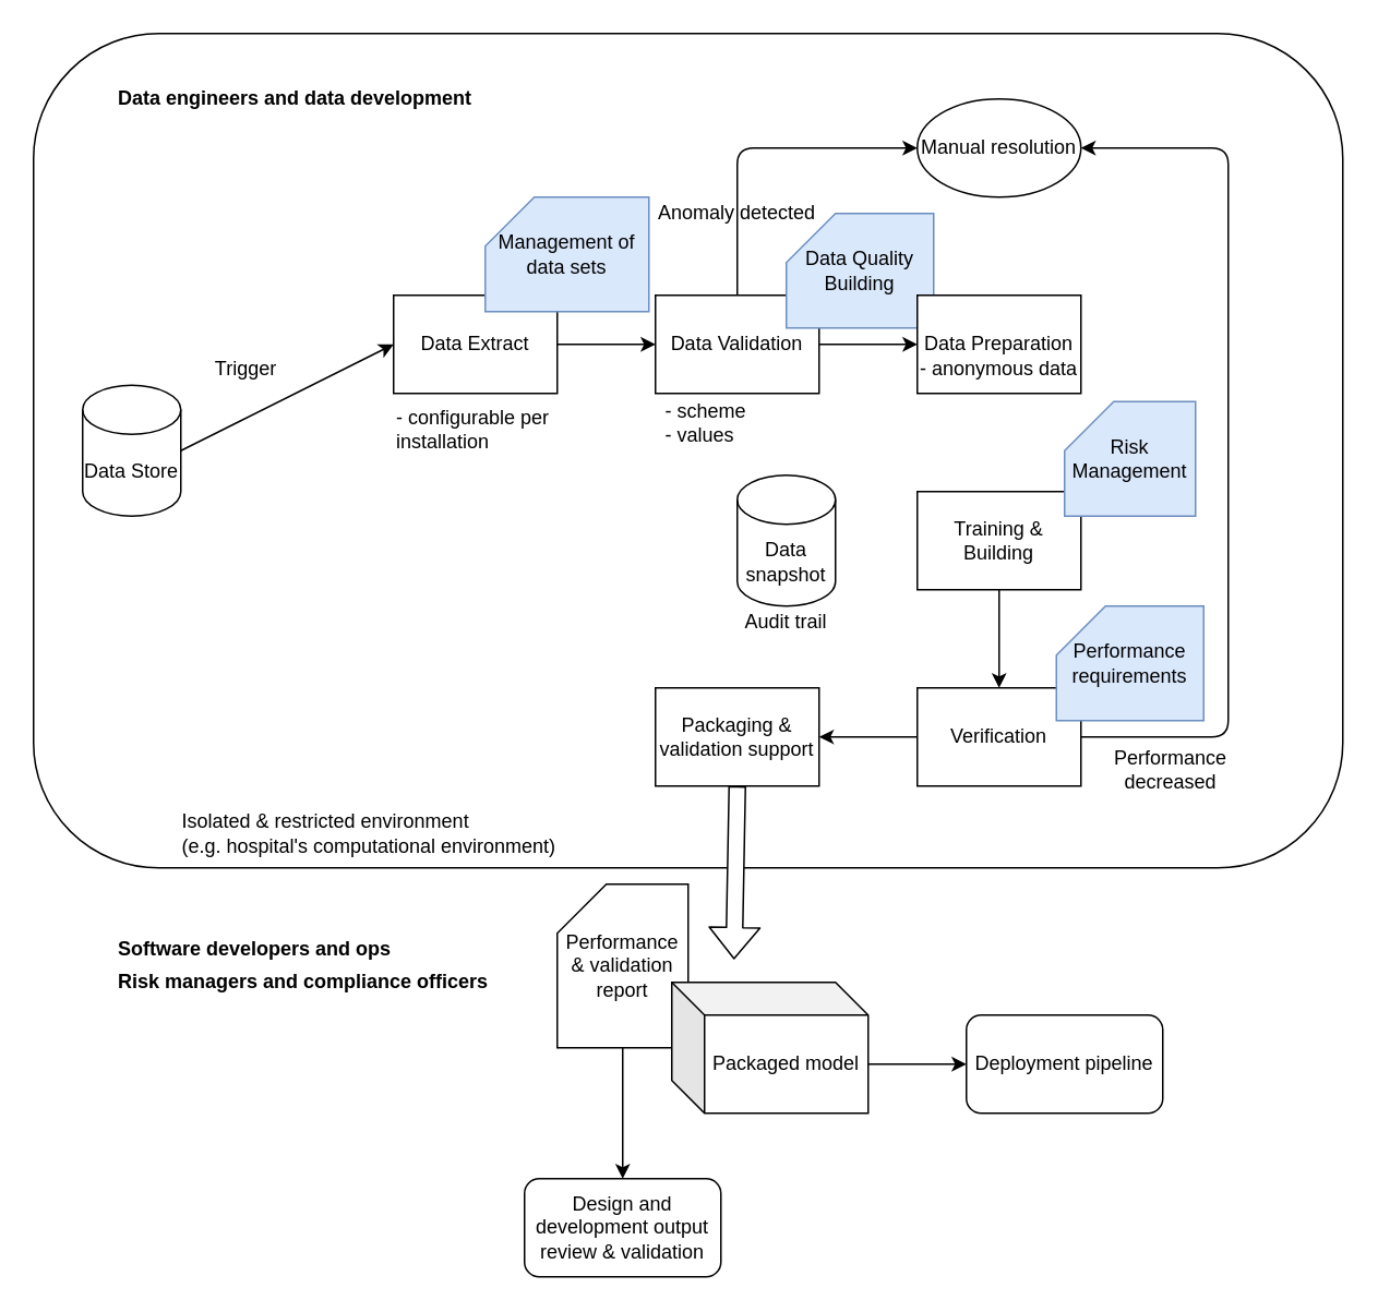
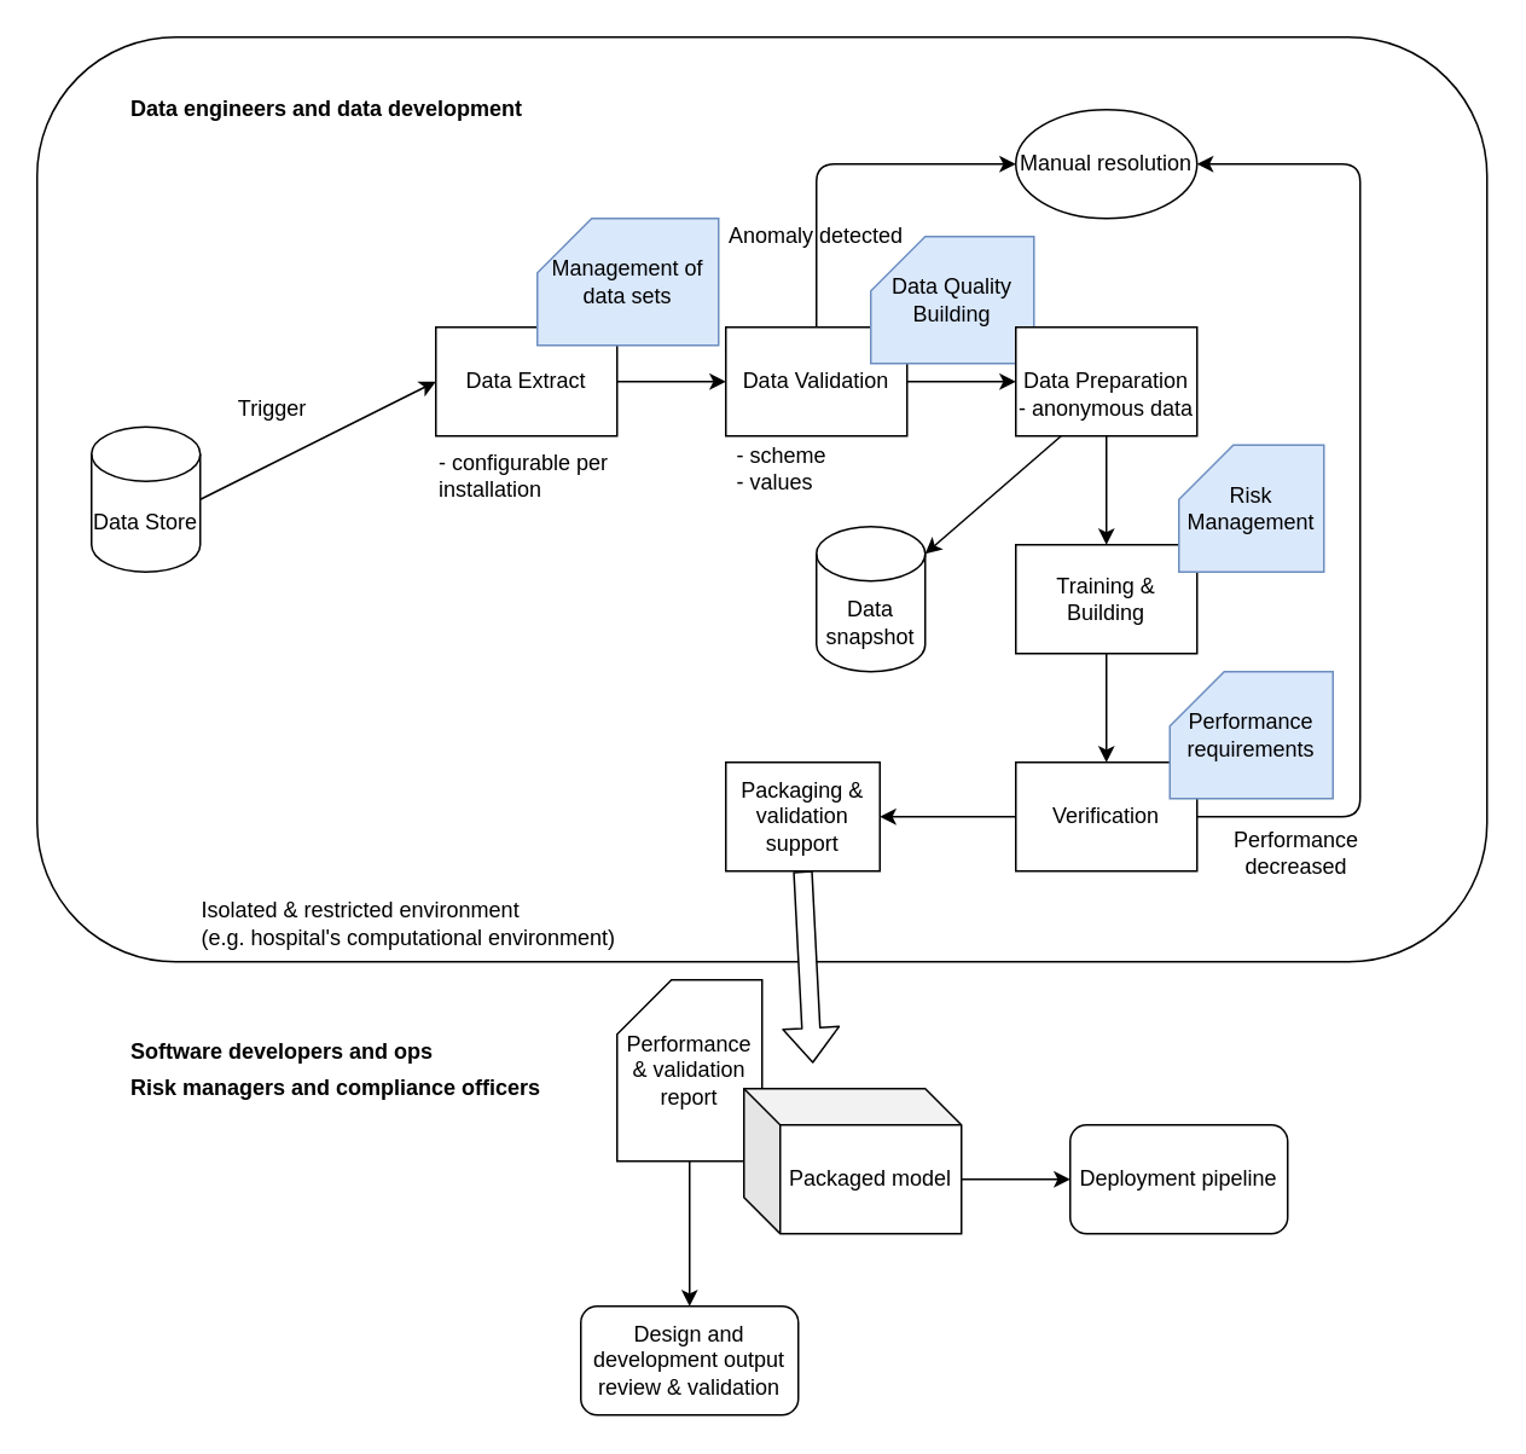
  <mxCell id="0" style=";html=1;" />
  <mxCell id="1" style=";html=1;" parent="0" />
  <mxCell id="2" value="" style="rounded=1;whiteSpace=wrap;html=1;align=center;fillColor=none;" parent="1" vertex="1"><mxGeometry x="20" y="20" width="800" height="510" as="geometry" /></mxCell>
  <mxCell id="3" value="Data Store" style="shape=cylinder3;whiteSpace=wrap;html=1;boundedLbl=1;backgroundOutline=1;size=15;" parent="1" vertex="1"><mxGeometry x="50" y="235" width="60" height="80" as="geometry" /></mxCell>
  <mxCell id="4" value="- scheme&lt;br&gt;&lt;div style=&quot;text-align: left&quot;&gt;&lt;span&gt;- values&lt;/span&gt;&lt;/div&gt;" style="text;html=1;strokeColor=none;fillColor=none;align=center;verticalAlign=middle;whiteSpace=wrap;rounded=0;" parent="1" vertex="1"><mxGeometry x="396" y="243" width="70" height="30" as="geometry" /></mxCell>
  <mxCell id="5" value="Data Extract" style="rounded=0;whiteSpace=wrap;html=1;" parent="1" vertex="1"><mxGeometry x="240" y="180" width="100" height="60" as="geometry" /></mxCell>
  <mxCell id="6" value="&lt;span&gt;- configurable per installation&lt;/span&gt;" style="text;html=1;strokeColor=none;fillColor=none;align=left;verticalAlign=middle;whiteSpace=wrap;rounded=0;" parent="1" vertex="1"><mxGeometry x="240" y="242" width="120" height="40" as="geometry" /></mxCell>
  <mxCell id="7" value="Data Validation" style="rounded=0;whiteSpace=wrap;html=1;" parent="1" vertex="1"><mxGeometry x="400" y="180" width="100" height="60" as="geometry" /></mxCell>
  <mxCell id="8" value="Data snapshot" style="shape=cylinder3;whiteSpace=wrap;html=1;boundedLbl=1;backgroundOutline=1;size=15;align=center;" parent="1" vertex="1"><mxGeometry x="450" y="290" width="60" height="80" as="geometry" /></mxCell>
  <mxCell id="9" value="Verification" style="rounded=0;whiteSpace=wrap;html=1;" parent="1" vertex="1"><mxGeometry x="560" y="420" width="100" height="60" as="geometry" /></mxCell>
  <mxCell id="10" value="Training &amp;amp; Building" style="rounded=0;whiteSpace=wrap;html=1;" parent="1" vertex="1"><mxGeometry x="560" y="300" width="100" height="60" as="geometry" /></mxCell>
- <mxCell id="11" value="Packaging &amp;amp; validation support" style="rounded=0;whiteSpace=wrap;html=1;" parent="1" vertex="1"><mxGeometry x="400" y="420" width="100" height="60" as="geometry" /></mxCell>
+ <mxCell id="11" value="Packaging &amp;amp; validation support" style="rounded=0;whiteSpace=wrap;html=1;" parent="1" vertex="1"><mxGeometry x="400" y="420" width="85" height="60" as="geometry" /></mxCell>
  <mxCell id="12" value="" style="endArrow=classic;html=1;exitX=1;exitY=0.5;exitDx=0;exitDy=0;exitPerimeter=0;entryX=0;entryY=0.5;entryDx=0;entryDy=0;" parent="1" source="3" target="5" edge="1"><mxGeometry width="50" height="50" relative="1" as="geometry"><mxPoint x="170" y="260" as="sourcePoint" /><mxPoint x="220" y="210" as="targetPoint" /></mxGeometry></mxCell>
  <mxCell id="13" value="Trigger" style="text;html=1;strokeColor=none;fillColor=none;align=center;verticalAlign=middle;whiteSpace=wrap;rounded=0;" parent="1" vertex="1"><mxGeometry x="130" y="215" width="40" height="20" as="geometry" /></mxCell>
  <mxCell id="14" value="" style="endArrow=classic;html=1;exitX=1;exitY=0.5;exitDx=0;exitDy=0;entryX=0;entryY=0.5;entryDx=0;entryDy=0;" parent="1" source="5" target="7" edge="1"><mxGeometry width="50" height="50" relative="1" as="geometry"><mxPoint x="350" y="250" as="sourcePoint" /><mxPoint x="400" y="200" as="targetPoint" /></mxGeometry></mxCell>
  <mxCell id="15" value="" style="endArrow=classic;html=1;exitX=1;exitY=0.5;exitDx=0;exitDy=0;entryX=0;entryY=0.5;entryDx=0;entryDy=0;" parent="1" source="7" target="40" edge="1"><mxGeometry width="50" height="50" relative="1" as="geometry"><mxPoint x="383" y="220" as="sourcePoint" /><mxPoint x="423" y="220" as="targetPoint" /></mxGeometry></mxCell>
+ <mxCell id="16" value="" style="endArrow=classic;html=1;entryX=0.5;entryY=0;entryDx=0;entryDy=0;" parent="1" source="40" target="10" edge="1"><mxGeometry width="50" height="50" relative="1" as="geometry"><mxPoint x="520" y="220" as="sourcePoint" /><mxPoint x="560" y="220" as="targetPoint" /></mxGeometry></mxCell>
  <mxCell id="17" value="" style="endArrow=classic;html=1;entryX=0.5;entryY=0;entryDx=0;entryDy=0;exitX=0.5;exitY=1;exitDx=0;exitDy=0;" parent="1" target="9" edge="1" source="10"><mxGeometry width="50" height="50" relative="1" as="geometry"><mxPoint x="610" y="370" as="sourcePoint" /><mxPoint x="620" y="300" as="targetPoint" /></mxGeometry></mxCell>
  <mxCell id="18" value="" style="endArrow=classic;html=1;entryX=1;entryY=0.5;entryDx=0;entryDy=0;exitX=0;exitY=0.5;exitDx=0;exitDy=0;" parent="1" source="9" target="11" edge="1"><mxGeometry width="50" height="50" relative="1" as="geometry"><mxPoint x="630" y="270" as="sourcePoint" /><mxPoint x="630" y="310" as="targetPoint" /></mxGeometry></mxCell>
  <mxCell id="19" value="Performance &amp;amp; validation report" style="shape=card;whiteSpace=wrap;html=1;align=center;" parent="1" vertex="1"><mxGeometry x="340" y="540" width="80" height="100" as="geometry" /></mxCell>
  <mxCell id="20" value="Packaged model" style="shape=cube;whiteSpace=wrap;html=1;boundedLbl=1;backgroundOutline=1;darkOpacity=0.05;darkOpacity2=0.1;align=center;" parent="1" vertex="1"><mxGeometry x="410" y="600" width="120" height="80" as="geometry" /></mxCell>
  <mxCell id="21" value="" style="shape=flexArrow;endArrow=classic;html=1;fillColor=#ffffff;exitX=0.5;exitY=1;exitDx=0;exitDy=0;entryX=0.945;entryY=-0.2;entryDx=0;entryDy=0;entryPerimeter=0;" parent="1" edge="1" target="36" source="11"><mxGeometry width="50" height="50" relative="1" as="geometry"><mxPoint x="449" y="490" as="sourcePoint" /><mxPoint x="449" y="570" as="targetPoint" /></mxGeometry></mxCell>
- <mxCell id="23" value="Audit trail" style="text;html=1;strokeColor=none;fillColor=none;align=center;verticalAlign=middle;whiteSpace=wrap;rounded=0;" parent="1" vertex="1"><mxGeometry x="430" y="370" width="100" height="20" as="geometry" /></mxCell>
+ <mxCell id="22" value="" style="endArrow=classic;html=1;entryX=1;entryY=0;entryDx=0;entryDy=15;entryPerimeter=0;exitX=0.25;exitY=1;exitDx=0;exitDy=0;" parent="1" source="40" target="8" edge="1"><mxGeometry width="50" height="50" relative="1" as="geometry"><mxPoint x="510" y="300" as="sourcePoint" /><mxPoint x="560" y="250" as="targetPoint" /></mxGeometry></mxCell>
  <mxCell id="24" value="Manual resolution" style="ellipse;whiteSpace=wrap;html=1;" parent="1" vertex="1"><mxGeometry x="560" y="60" width="100" height="60" as="geometry" /></mxCell>
  <mxCell id="25" value="" style="endArrow=classic;html=1;fillColor=#ffffff;exitX=0.5;exitY=0;exitDx=0;exitDy=0;entryX=0;entryY=0.5;entryDx=0;entryDy=0;" parent="1" source="7" target="24" edge="1"><mxGeometry width="50" height="50" relative="1" as="geometry"><mxPoint x="440" y="180" as="sourcePoint" /><mxPoint x="490" y="130" as="targetPoint" /><Array as="points"><mxPoint x="450" y="90" /></Array></mxGeometry></mxCell>
  <mxCell id="26" value="Anomaly detected" style="text;html=1;strokeColor=none;fillColor=none;align=center;verticalAlign=middle;whiteSpace=wrap;rounded=0;" parent="1" vertex="1"><mxGeometry x="400" y="120" width="100" height="20" as="geometry" /></mxCell>
  <mxCell id="27" value="" style="endArrow=classic;html=1;fillColor=#ffffff;exitX=1;exitY=0.5;exitDx=0;exitDy=0;entryX=1;entryY=0.5;entryDx=0;entryDy=0;" parent="1" source="9" target="24" edge="1"><mxGeometry width="50" height="50" relative="1" as="geometry"><mxPoint x="680" y="450" as="sourcePoint" /><mxPoint x="700" y="430" as="targetPoint" /><Array as="points"><mxPoint x="750" y="450" /><mxPoint x="750" y="90" /></Array></mxGeometry></mxCell>
  <mxCell id="28" value="Performance decreased" style="text;html=1;strokeColor=none;fillColor=none;align=center;verticalAlign=middle;whiteSpace=wrap;rounded=0;" parent="1" vertex="1"><mxGeometry x="695" y="460" width="40" height="20" as="geometry" /></mxCell>
  <mxCell id="29" value="Isolated &amp;amp; restricted environment &lt;br&gt;(e.g. hospital's computational environment)" style="text;html=1;strokeColor=none;fillColor=none;align=left;verticalAlign=middle;whiteSpace=wrap;rounded=0;" parent="1" vertex="1"><mxGeometry x="109" y="494" width="240" height="30" as="geometry" /></mxCell>
  <mxCell id="30" value="" style="endArrow=classic;html=1;exitX=0;exitY=0;exitDx=120;exitDy=50;exitPerimeter=0;" parent="1" source="20" edge="1"><mxGeometry width="50" height="50" relative="1" as="geometry"><mxPoint x="650" y="590" as="sourcePoint" /><mxPoint x="590" y="650" as="targetPoint" /></mxGeometry></mxCell>
  <mxCell id="31" value="Deployment pipeline" style="rounded=1;whiteSpace=wrap;html=1;" parent="1" vertex="1"><mxGeometry x="590" y="620" width="120" height="60" as="geometry" /></mxCell>
  <mxCell id="32" value="Design and development output review &amp;amp; validation" style="rounded=1;whiteSpace=wrap;html=1;" parent="1" vertex="1"><mxGeometry x="320" y="720" width="120" height="60" as="geometry" /></mxCell>
  <mxCell id="33" value="" style="endArrow=classic;html=1;exitX=0.5;exitY=1;exitDx=0;exitDy=0;exitPerimeter=0;entryX=0.5;entryY=0;entryDx=0;entryDy=0;" parent="1" source="19" target="32" edge="1"><mxGeometry width="50" height="50" relative="1" as="geometry"><mxPoint x="540" y="660" as="sourcePoint" /><mxPoint x="600" y="660" as="targetPoint" /></mxGeometry></mxCell>
  <mxCell id="34" value="Data engineers and data development" style="text;html=1;strokeColor=none;fillColor=none;align=left;verticalAlign=middle;whiteSpace=wrap;rounded=0;fontStyle=1" parent="1" vertex="1"><mxGeometry x="70" y="50" width="400" height="20" as="geometry" /></mxCell>
  <mxCell id="35" value="Software developers and ops" style="text;html=1;strokeColor=none;fillColor=none;align=left;verticalAlign=middle;whiteSpace=wrap;rounded=0;fontStyle=1" parent="1" vertex="1"><mxGeometry x="70" y="570" width="400" height="20" as="geometry" /></mxCell>
  <mxCell id="36" value="Risk managers and compliance officers" style="text;html=1;strokeColor=none;fillColor=none;align=left;verticalAlign=middle;whiteSpace=wrap;rounded=0;fontStyle=1" parent="1" vertex="1"><mxGeometry x="70" y="590" width="400" height="20" as="geometry" /></mxCell>
  <mxCell id="37" value="Data Quality Building" style="shape=card;whiteSpace=wrap;html=1;fillColor=#dae8fc;strokeColor=#6c8ebf;" vertex="1" parent="1"><mxGeometry x="480" y="130" width="90" height="70" as="geometry" /></mxCell>
  <mxCell id="38" value="Risk Management" style="shape=card;whiteSpace=wrap;html=1;fillColor=#dae8fc;strokeColor=#6c8ebf;" vertex="1" parent="1"><mxGeometry x="650" y="245" width="80" height="70" as="geometry" /></mxCell>
  <mxCell id="39" value="Performance requirements" style="shape=card;whiteSpace=wrap;html=1;fillColor=#dae8fc;strokeColor=#6c8ebf;" vertex="1" parent="1"><mxGeometry x="645" y="370" width="90" height="70" as="geometry" /></mxCell>
  <mxCell id="40" value="Data Preparation" style="rounded=0;whiteSpace=wrap;html=1;" parent="1" vertex="1"><mxGeometry x="560" y="180" width="100" height="60" as="geometry" /></mxCell>
  <mxCell id="41" value="&lt;span&gt;- anonymous data&lt;/span&gt;" style="text;html=1;strokeColor=none;fillColor=none;align=left;verticalAlign=middle;whiteSpace=wrap;rounded=0;" parent="1" vertex="1"><mxGeometry x="560" y="205" width="120" height="40" as="geometry" /></mxCell>
  <mxCell id="42" value="Management of data sets" style="shape=card;whiteSpace=wrap;html=1;fillColor=#dae8fc;strokeColor=#6c8ebf;" vertex="1" parent="1"><mxGeometry x="296" y="120" width="100" height="70" as="geometry" /></mxCell>
